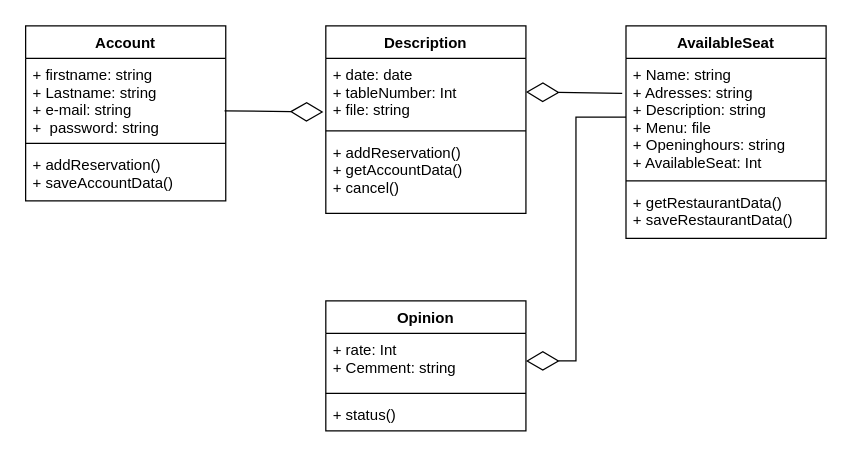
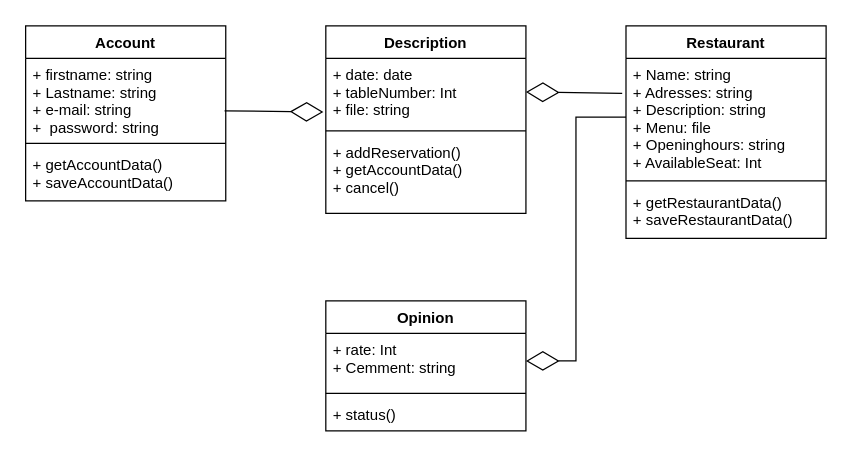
  <mxCell id="0" />
  <mxCell id="1" parent="0" />
  <mxCell id="2" value="Account" style="swimlane;fontStyle=1;align=center;verticalAlign=top;childLayout=stackLayout;horizontal=1;startSize=26;horizontalStack=0;resizeParent=1;resizeParentMax=0;resizeLast=0;collapsible=1;marginBottom=0;" vertex="1" parent="1"><mxGeometry x="20" y="20" width="160" height="140" as="geometry" /></mxCell>
  <mxCell id="3" value="+ firstname: string&#10;+ Lastname: string&#10;+ e-mail: string&#10;+  password: string" style="text;strokeColor=none;fillColor=none;align=left;verticalAlign=top;spacingLeft=4;spacingRight=4;overflow=hidden;rotatable=0;points=[[0,0.5],[1,0.5]];portConstraint=eastwest;" vertex="1" parent="2"><mxGeometry y="26" width="160" height="64" as="geometry" /></mxCell>
  <mxCell id="4" value="" style="line;strokeWidth=1;fillColor=none;align=left;verticalAlign=middle;spacingTop=-1;spacingLeft=3;spacingRight=3;rotatable=0;labelPosition=right;points=[];portConstraint=eastwest;strokeColor=inherit;" vertex="1" parent="2"><mxGeometry y="90" width="160" height="8" as="geometry" /></mxCell>
- <mxCell id="5" value="+ addReservation()&#10;+ saveAccountData()" style="text;strokeColor=none;fillColor=none;align=left;verticalAlign=top;spacingLeft=4;spacingRight=4;overflow=hidden;rotatable=0;points=[[0,0.5],[1,0.5]];portConstraint=eastwest;" vertex="1" parent="2"><mxGeometry y="98" width="160" height="42" as="geometry" /></mxCell>
- <mxCell id="6" value="AvailableSeat" style="swimlane;fontStyle=1;align=center;verticalAlign=top;childLayout=stackLayout;horizontal=1;startSize=26;horizontalStack=0;resizeParent=1;resizeParentMax=0;resizeLast=0;collapsible=1;marginBottom=0;" vertex="1" parent="1"><mxGeometry x="500" y="20" width="160" height="170" as="geometry" /></mxCell>
+ <mxCell id="5" value="+ getAccountData()&#10;+ saveAccountData()" style="text;strokeColor=none;fillColor=none;align=left;verticalAlign=top;spacingLeft=4;spacingRight=4;overflow=hidden;rotatable=0;points=[[0,0.5],[1,0.5]];portConstraint=eastwest;" vertex="1" parent="2"><mxGeometry y="98" width="160" height="42" as="geometry" /></mxCell>
+ <mxCell id="6" value="Restaurant" style="swimlane;fontStyle=1;align=center;verticalAlign=top;childLayout=stackLayout;horizontal=1;startSize=26;horizontalStack=0;resizeParent=1;resizeParentMax=0;resizeLast=0;collapsible=1;marginBottom=0;" vertex="1" parent="1"><mxGeometry x="500" y="20" width="160" height="170" as="geometry" /></mxCell>
  <mxCell id="7" value="+ Name: string&#10;+ Adresses: string&#10;+ Description: string&#10;+ Menu: file&#10;+ Openinghours: string&#10;+ AvailableSeat: Int" style="text;strokeColor=none;fillColor=none;align=left;verticalAlign=top;spacingLeft=4;spacingRight=4;overflow=hidden;rotatable=0;points=[[0,0.5],[1,0.5]];portConstraint=eastwest;" vertex="1" parent="6"><mxGeometry y="26" width="160" height="94" as="geometry" /></mxCell>
  <mxCell id="8" value="" style="line;strokeWidth=1;fillColor=none;align=left;verticalAlign=middle;spacingTop=-1;spacingLeft=3;spacingRight=3;rotatable=0;labelPosition=right;points=[];portConstraint=eastwest;strokeColor=inherit;" vertex="1" parent="6"><mxGeometry y="120" width="160" height="8" as="geometry" /></mxCell>
  <mxCell id="9" value="+ getRestaurantData()&#10;+ saveRestaurantData()" style="text;strokeColor=none;fillColor=none;align=left;verticalAlign=top;spacingLeft=4;spacingRight=4;overflow=hidden;rotatable=0;points=[[0,0.5],[1,0.5]];portConstraint=eastwest;" vertex="1" parent="6"><mxGeometry y="128" width="160" height="42" as="geometry" /></mxCell>
  <mxCell id="10" value="Description" style="swimlane;fontStyle=1;align=center;verticalAlign=top;childLayout=stackLayout;horizontal=1;startSize=26;horizontalStack=0;resizeParent=1;resizeParentMax=0;resizeLast=0;collapsible=1;marginBottom=0;" vertex="1" parent="1"><mxGeometry x="260" y="20" width="160" height="150" as="geometry" /></mxCell>
  <mxCell id="11" value="+ date: date&#10;+ tableNumber: Int&#10;+ file: string" style="text;strokeColor=none;fillColor=none;align=left;verticalAlign=top;spacingLeft=4;spacingRight=4;overflow=hidden;rotatable=0;points=[[0,0.5],[1,0.5]];portConstraint=eastwest;" vertex="1" parent="10"><mxGeometry y="26" width="160" height="54" as="geometry" /></mxCell>
  <mxCell id="12" value="" style="line;strokeWidth=1;fillColor=none;align=left;verticalAlign=middle;spacingTop=-1;spacingLeft=3;spacingRight=3;rotatable=0;labelPosition=right;points=[];portConstraint=eastwest;strokeColor=inherit;" vertex="1" parent="10"><mxGeometry y="80" width="160" height="8" as="geometry" /></mxCell>
  <mxCell id="13" value="+ addReservation()&#10;+ getAccountData()&#10;+ cancel()" style="text;strokeColor=none;fillColor=none;align=left;verticalAlign=top;spacingLeft=4;spacingRight=4;overflow=hidden;rotatable=0;points=[[0,0.5],[1,0.5]];portConstraint=eastwest;" vertex="1" parent="10"><mxGeometry y="88" width="160" height="62" as="geometry" /></mxCell>
  <mxCell id="14" value="Opinion" style="swimlane;fontStyle=1;align=center;verticalAlign=top;childLayout=stackLayout;horizontal=1;startSize=26;horizontalStack=0;resizeParent=1;resizeParentMax=0;resizeLast=0;collapsible=1;marginBottom=0;" vertex="1" parent="1"><mxGeometry x="260" y="240" width="160" height="104" as="geometry" /></mxCell>
  <mxCell id="15" value="+ rate: Int&#10;+ Cemment: string" style="text;strokeColor=none;fillColor=none;align=left;verticalAlign=top;spacingLeft=4;spacingRight=4;overflow=hidden;rotatable=0;points=[[0,0.5],[1,0.5]];portConstraint=eastwest;" vertex="1" parent="14"><mxGeometry y="26" width="160" height="44" as="geometry" /></mxCell>
  <mxCell id="16" value="" style="line;strokeWidth=1;fillColor=none;align=left;verticalAlign=middle;spacingTop=-1;spacingLeft=3;spacingRight=3;rotatable=0;labelPosition=right;points=[];portConstraint=eastwest;strokeColor=inherit;" vertex="1" parent="14"><mxGeometry y="70" width="160" height="8" as="geometry" /></mxCell>
  <mxCell id="17" value="+ status()" style="text;strokeColor=none;fillColor=none;align=left;verticalAlign=top;spacingLeft=4;spacingRight=4;overflow=hidden;rotatable=0;points=[[0,0.5],[1,0.5]];portConstraint=eastwest;" vertex="1" parent="14"><mxGeometry y="78" width="160" height="26" as="geometry" /></mxCell>
  <mxCell id="18" value="" style="endArrow=diamondThin;endFill=0;endSize=24;html=1;rounded=0;exitX=0.994;exitY=0.656;exitDx=0;exitDy=0;exitPerimeter=0;entryX=-0.012;entryY=0.796;entryDx=0;entryDy=0;entryPerimeter=0;" edge="1" parent="1" source="3" target="11"><mxGeometry width="160" relative="1" as="geometry"><mxPoint x="110" y="300" as="sourcePoint" /><mxPoint x="270" y="300" as="targetPoint" /></mxGeometry></mxCell>
  <mxCell id="19" value="" style="endArrow=diamondThin;endFill=0;endSize=24;html=1;rounded=0;exitX=-0.019;exitY=0.298;exitDx=0;exitDy=0;exitPerimeter=0;entryX=1;entryY=0.5;entryDx=0;entryDy=0;" edge="1" parent="1" source="7" target="11"><mxGeometry width="160" relative="1" as="geometry"><mxPoint x="510" y="250" as="sourcePoint" /><mxPoint x="670" y="250" as="targetPoint" /></mxGeometry></mxCell>
  <mxCell id="20" value="" style="endArrow=diamondThin;endFill=0;endSize=24;html=1;rounded=0;exitX=0;exitY=0.5;exitDx=0;exitDy=0;entryX=1;entryY=0.5;entryDx=0;entryDy=0;" edge="1" parent="1" source="7" target="15"><mxGeometry width="160" relative="1" as="geometry"><mxPoint x="160" y="400" as="sourcePoint" /><mxPoint x="320" y="400" as="targetPoint" /><Array as="points"><mxPoint x="460" y="93" /><mxPoint x="460" y="288" /></Array></mxGeometry></mxCell>
